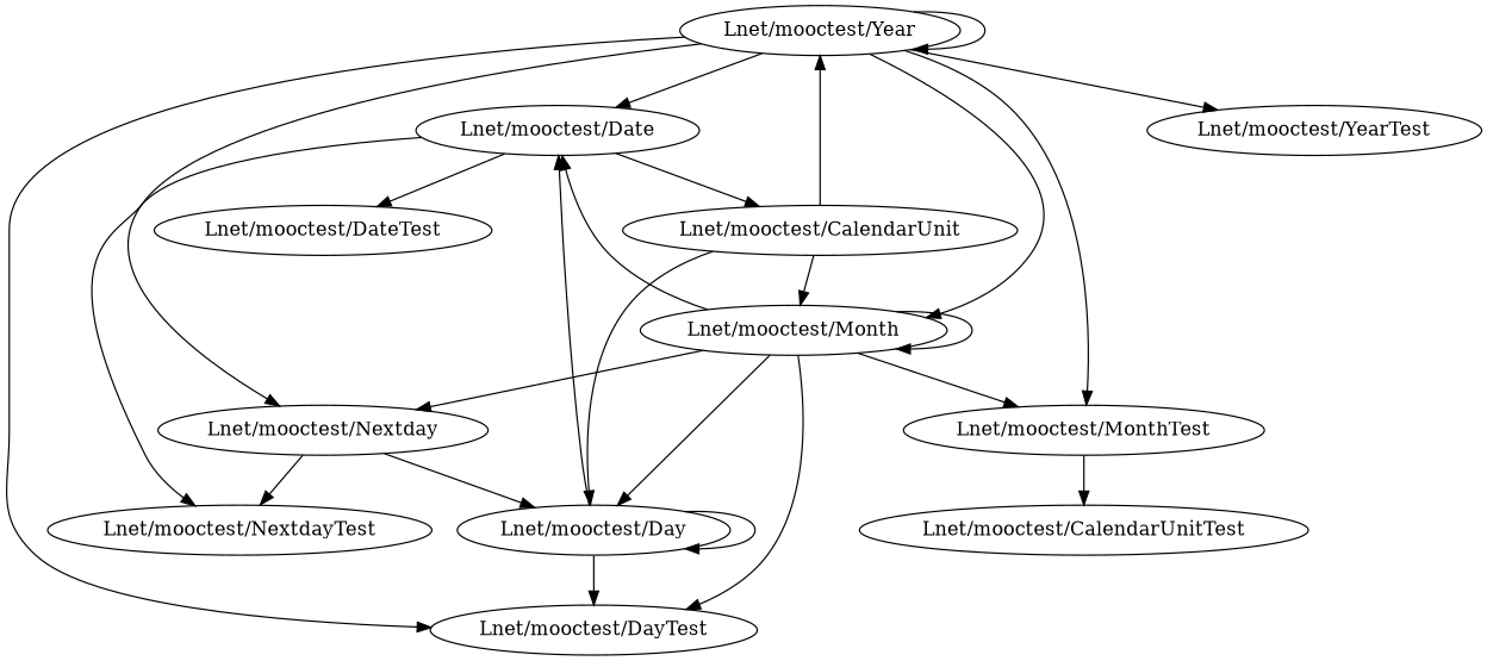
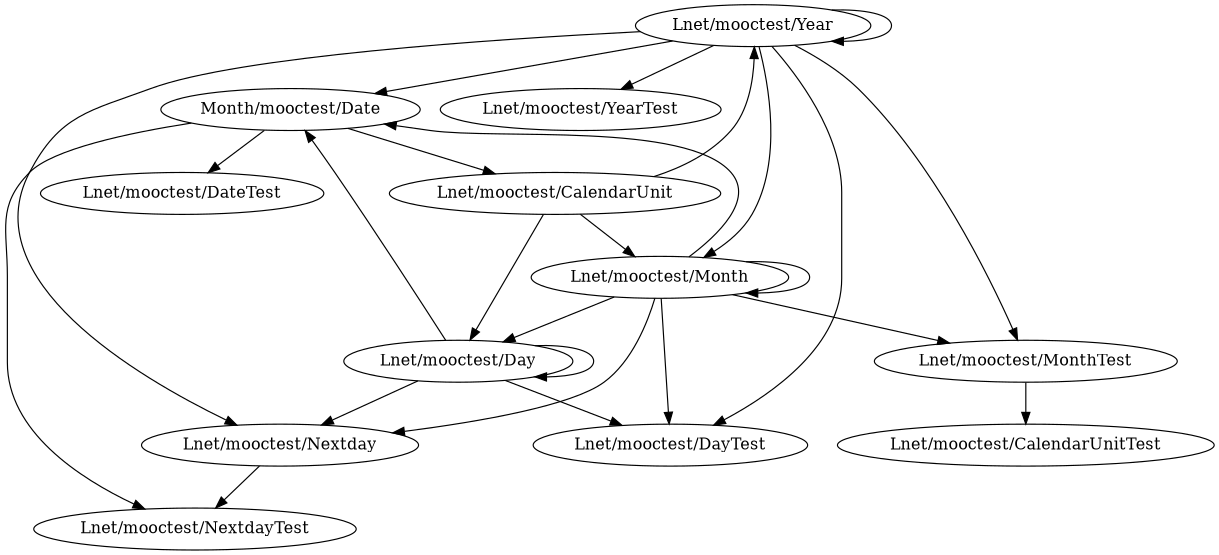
  digraph {
    "Lnet/mooctest/Year"
-   "Lnet/mooctest/Date"
+   "Lnet/mooctest/Date" [label="Month/mooctest/Date"]
    "Lnet/mooctest/Month"
    "Lnet/mooctest/YearTest"
    "Lnet/mooctest/DayTest"
    "Lnet/mooctest/Nextday"
    "Lnet/mooctest/MonthTest"
    "Lnet/mooctest/NextdayTest"
    "Lnet/mooctest/DateTest"
    "Lnet/mooctest/CalendarUnit"
    "Lnet/mooctest/Day"
    "Lnet/mooctest/CalendarUnitTest"
    "Lnet/mooctest/Year" -> "Lnet/mooctest/Year"
    "Lnet/mooctest/Year" -> "Lnet/mooctest/Date"
    "Lnet/mooctest/Year" -> "Lnet/mooctest/Month"
    "Lnet/mooctest/Year" -> "Lnet/mooctest/YearTest"
    "Lnet/mooctest/Year" -> "Lnet/mooctest/DayTest"
    "Lnet/mooctest/Year" -> "Lnet/mooctest/Nextday"
    "Lnet/mooctest/Year" -> "Lnet/mooctest/MonthTest"
    "Lnet/mooctest/Date" -> "Lnet/mooctest/NextdayTest"
    "Lnet/mooctest/Date" -> "Lnet/mooctest/DateTest"
    "Lnet/mooctest/Date" -> "Lnet/mooctest/CalendarUnit"
    "Lnet/mooctest/Month" -> "Lnet/mooctest/Date"
    "Lnet/mooctest/Month" -> "Lnet/mooctest/Month"
    "Lnet/mooctest/Month" -> "Lnet/mooctest/DayTest"
    "Lnet/mooctest/Month" -> "Lnet/mooctest/Nextday"
    "Lnet/mooctest/Month" -> "Lnet/mooctest/MonthTest"
    "Lnet/mooctest/Month" -> "Lnet/mooctest/Day"
    "Lnet/mooctest/Nextday" -> "Lnet/mooctest/NextdayTest"
    "Lnet/mooctest/MonthTest" -> "Lnet/mooctest/CalendarUnitTest"
    "Lnet/mooctest/CalendarUnit" -> "Lnet/mooctest/Year"
    "Lnet/mooctest/CalendarUnit" -> "Lnet/mooctest/Month"
    "Lnet/mooctest/CalendarUnit" -> "Lnet/mooctest/Day"
    "Lnet/mooctest/Day" -> "Lnet/mooctest/Date"
    "Lnet/mooctest/Day" -> "Lnet/mooctest/DayTest"
-   "Lnet/mooctest/Nextday" -> "Lnet/mooctest/Day"
+   "Lnet/mooctest/Day" -> "Lnet/mooctest/Nextday"
    "Lnet/mooctest/Day" -> "Lnet/mooctest/Day"
  }
